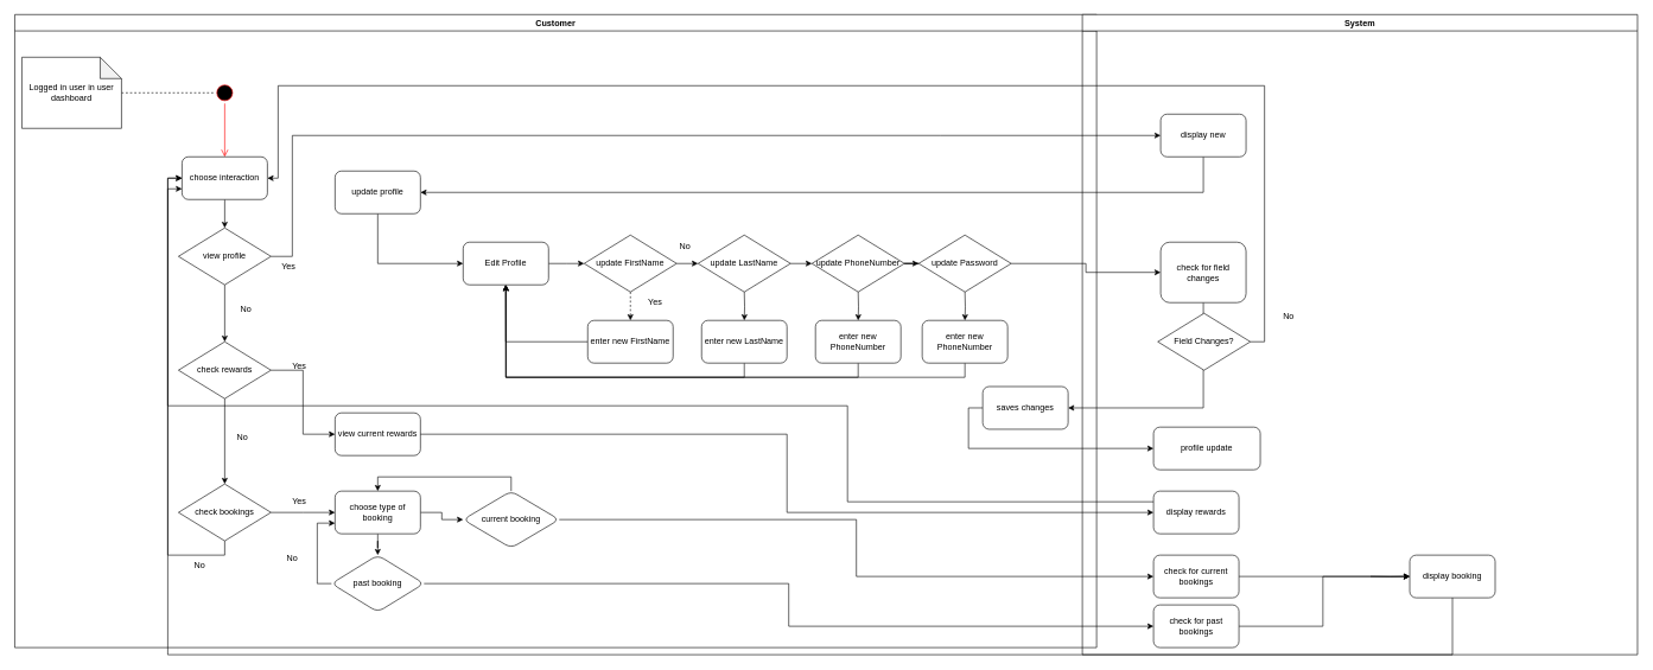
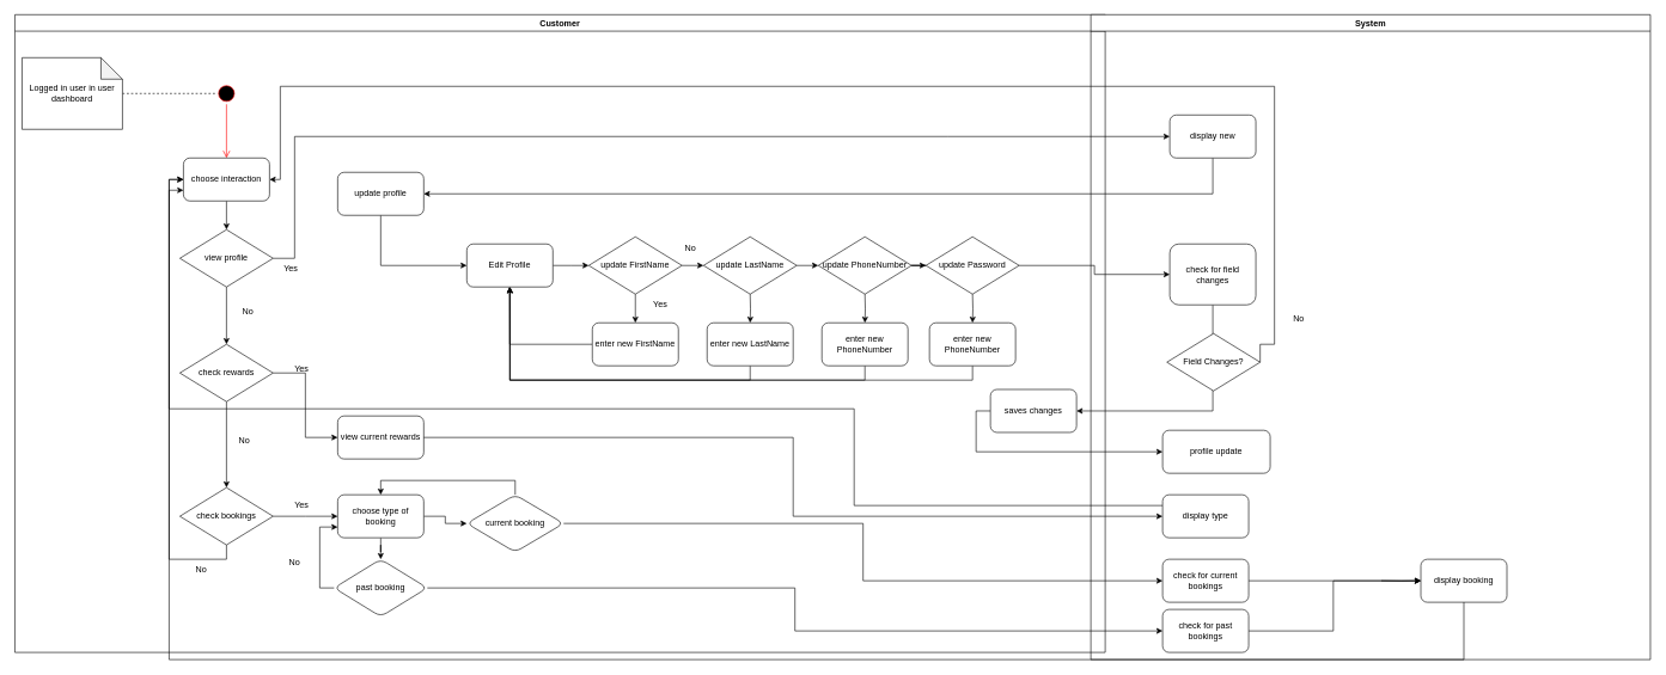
  <mxCell id="0" />
  <mxCell id="1" parent="0" />
  <mxCell id="2" value="" style="ellipse;html=1;shape=startState;fillColor=#000000;strokeColor=#ff0000;" parent="1" vertex="1"><mxGeometry x="300" y="115" width="30" height="30" as="geometry" /></mxCell>
  <mxCell id="3" value="" style="edgeStyle=orthogonalEdgeStyle;html=1;verticalAlign=bottom;endArrow=open;endSize=8;strokeColor=#ff0000;rounded=0;entryX=0.5;entryY=0;entryDx=0;entryDy=0;" parent="1" source="2" target="7" edge="1"><mxGeometry relative="1" as="geometry"><mxPoint x="315" y="205" as="targetPoint" /></mxGeometry></mxCell>
  <mxCell id="4" style="edgeStyle=orthogonalEdgeStyle;rounded=0;orthogonalLoop=1;jettySize=auto;html=1;entryX=0;entryY=0.5;entryDx=0;entryDy=0;endArrow=none;endFill=0;dashed=1;" parent="1" source="5" target="2" edge="1"><mxGeometry relative="1" as="geometry" /></mxCell>
  <mxCell id="5" value="Logged in user in user dashboard" style="shape=note;whiteSpace=wrap;html=1;backgroundOutline=1;darkOpacity=0.05;" parent="1" vertex="1"><mxGeometry x="30" y="80" width="140" height="100" as="geometry" /></mxCell>
  <mxCell id="6" style="edgeStyle=orthogonalEdgeStyle;rounded=0;orthogonalLoop=1;jettySize=auto;html=1;entryX=0.5;entryY=0;entryDx=0;entryDy=0;" parent="1" source="7" target="10" edge="1"><mxGeometry relative="1" as="geometry" /></mxCell>
  <mxCell id="7" value="choose interaction" style="rounded=1;whiteSpace=wrap;html=1;" parent="1" vertex="1"><mxGeometry x="255" y="220" width="120" height="60" as="geometry" /></mxCell>
  <mxCell id="8" value="" style="edgeStyle=orthogonalEdgeStyle;rounded=0;orthogonalLoop=1;jettySize=auto;html=1;entryX=0.5;entryY=0;entryDx=0;entryDy=0;" parent="1" source="10" target="13" edge="1"><mxGeometry relative="1" as="geometry"><mxPoint x="315" y="450" as="targetPoint" /></mxGeometry></mxCell>
  <mxCell id="9" style="edgeStyle=orthogonalEdgeStyle;rounded=0;orthogonalLoop=1;jettySize=auto;html=1;exitX=1;exitY=0.5;exitDx=0;exitDy=0;entryX=0;entryY=0.5;entryDx=0;entryDy=0;" parent="1" source="10" target="15" edge="1"><mxGeometry relative="1" as="geometry"><Array as="points"><mxPoint x="410" y="360" /><mxPoint x="410" y="190" /><mxPoint x="1320" y="190" /></Array></mxGeometry></mxCell>
  <mxCell id="10" value="view profile" style="rhombus;whiteSpace=wrap;html=1;" parent="1" vertex="1"><mxGeometry x="250" y="320" width="130" height="80" as="geometry" /></mxCell>
  <mxCell id="11" value="" style="edgeStyle=orthogonalEdgeStyle;rounded=0;orthogonalLoop=1;jettySize=auto;html=1;" parent="1" source="13" target="21" edge="1"><mxGeometry relative="1" as="geometry" /></mxCell>
  <mxCell id="12" style="edgeStyle=orthogonalEdgeStyle;rounded=0;orthogonalLoop=1;jettySize=auto;html=1;exitX=1;exitY=0.5;exitDx=0;exitDy=0;entryX=0;entryY=0.5;entryDx=0;entryDy=0;" parent="1" source="13" target="48" edge="1"><mxGeometry relative="1" as="geometry" /></mxCell>
  <mxCell id="13" value="check rewards" style="rhombus;whiteSpace=wrap;html=1;" parent="1" vertex="1"><mxGeometry x="250" y="480" width="130" height="80" as="geometry" /></mxCell>
  <mxCell id="14" style="edgeStyle=orthogonalEdgeStyle;rounded=0;orthogonalLoop=1;jettySize=auto;html=1;exitX=0.5;exitY=1;exitDx=0;exitDy=0;entryX=1;entryY=0.5;entryDx=0;entryDy=0;" parent="1" source="15" target="17" edge="1"><mxGeometry relative="1" as="geometry" /></mxCell>
  <mxCell id="15" value="display new" style="rounded=1;whiteSpace=wrap;html=1;" parent="1" vertex="1"><mxGeometry x="1630" y="160" width="120" height="60" as="geometry" /></mxCell>
  <mxCell id="16" style="edgeStyle=orthogonalEdgeStyle;rounded=0;orthogonalLoop=1;jettySize=auto;html=1;exitX=0.5;exitY=1;exitDx=0;exitDy=0;entryX=0;entryY=0.5;entryDx=0;entryDy=0;" parent="1" source="17" target="23" edge="1"><mxGeometry relative="1" as="geometry"><mxPoint x="530" y="330" as="targetPoint" /></mxGeometry></mxCell>
  <mxCell id="17" value="update profile" style="rounded=1;whiteSpace=wrap;html=1;" parent="1" vertex="1"><mxGeometry x="470" y="240" width="120" height="60" as="geometry" /></mxCell>
  <mxCell id="18" value="profile update" style="rounded=1;whiteSpace=wrap;html=1;" parent="1" vertex="1"><mxGeometry x="1620" y="600" width="150" height="60" as="geometry" /></mxCell>
  <mxCell id="19" style="edgeStyle=orthogonalEdgeStyle;rounded=0;orthogonalLoop=1;jettySize=auto;html=1;exitX=1;exitY=0.5;exitDx=0;exitDy=0;" parent="1" source="21" edge="1"><mxGeometry relative="1" as="geometry"><mxPoint x="470" y="720" as="targetPoint" /></mxGeometry></mxCell>
  <mxCell id="20" style="edgeStyle=orthogonalEdgeStyle;rounded=0;orthogonalLoop=1;jettySize=auto;html=1;exitX=0.5;exitY=1;exitDx=0;exitDy=0;entryX=0;entryY=0.5;entryDx=0;entryDy=0;" parent="1" source="21" target="7" edge="1"><mxGeometry relative="1" as="geometry"><mxPoint x="315" y="830" as="targetPoint" /></mxGeometry></mxCell>
  <mxCell id="21" value="check bookings" style="rhombus;whiteSpace=wrap;html=1;" parent="1" vertex="1"><mxGeometry x="250" y="680" width="130" height="80" as="geometry" /></mxCell>
  <mxCell id="22" style="edgeStyle=orthogonalEdgeStyle;rounded=0;orthogonalLoop=1;jettySize=auto;html=1;exitX=1;exitY=0.5;exitDx=0;exitDy=0;" parent="1" source="23" edge="1"><mxGeometry relative="1" as="geometry"><mxPoint x="820" y="370" as="targetPoint" /></mxGeometry></mxCell>
  <mxCell id="23" value="Edit Profile" style="rounded=1;whiteSpace=wrap;html=1;" parent="1" vertex="1"><mxGeometry x="650" y="340" width="120" height="60" as="geometry" /></mxCell>
- <mxCell id="24" style="edgeStyle=orthogonalEdgeStyle;rounded=0;orthogonalLoop=1;jettySize=auto;html=1;exitX=0.5;exitY=1;exitDx=0;exitDy=0;entryX=0.5;entryY=0;entryDx=0;entryDy=0;dashed=1;" parent="1" source="26" target="28" edge="1"><mxGeometry relative="1" as="geometry" /></mxCell>
+ <mxCell id="24" style="edgeStyle=orthogonalEdgeStyle;rounded=0;orthogonalLoop=1;jettySize=auto;html=1;exitX=0.5;exitY=1;exitDx=0;exitDy=0;entryX=0.5;entryY=0;entryDx=0;entryDy=0;" parent="1" source="26" target="28" edge="1"><mxGeometry relative="1" as="geometry" /></mxCell>
  <mxCell id="25" style="edgeStyle=orthogonalEdgeStyle;rounded=0;orthogonalLoop=1;jettySize=auto;html=1;exitX=1;exitY=0.5;exitDx=0;exitDy=0;entryX=0;entryY=0.5;entryDx=0;entryDy=0;entryPerimeter=0;" parent="1" source="26" target="30" edge="1"><mxGeometry relative="1" as="geometry" /></mxCell>
  <mxCell id="26" value="update FirstName" style="rhombus;whiteSpace=wrap;html=1;" parent="1" vertex="1"><mxGeometry x="820" y="330" width="130" height="80" as="geometry" /></mxCell>
  <mxCell id="27" style="edgeStyle=orthogonalEdgeStyle;rounded=0;orthogonalLoop=1;jettySize=auto;html=1;exitX=0;exitY=0.5;exitDx=0;exitDy=0;" parent="1" source="28" target="23" edge="1"><mxGeometry relative="1" as="geometry" /></mxCell>
  <mxCell id="28" value="enter new FirstName" style="rounded=1;whiteSpace=wrap;html=1;" parent="1" vertex="1"><mxGeometry x="825" y="450" width="120" height="60" as="geometry" /></mxCell>
  <mxCell id="29" style="edgeStyle=orthogonalEdgeStyle;rounded=0;orthogonalLoop=1;jettySize=auto;html=1;exitX=1;exitY=0.5;exitDx=0;exitDy=0;entryX=0;entryY=0.5;entryDx=0;entryDy=0;" parent="1" source="30" target="35" edge="1"><mxGeometry relative="1" as="geometry" /></mxCell>
  <mxCell id="30" value="update LastName" style="rhombus;whiteSpace=wrap;html=1;" parent="1" vertex="1"><mxGeometry x="980" y="330" width="130" height="80" as="geometry" /></mxCell>
  <mxCell id="31" style="edgeStyle=orthogonalEdgeStyle;rounded=0;orthogonalLoop=1;jettySize=auto;html=1;exitX=0.5;exitY=1;exitDx=0;exitDy=0;entryX=0.5;entryY=0;entryDx=0;entryDy=0;" parent="1" target="33" edge="1"><mxGeometry relative="1" as="geometry"><mxPoint x="1045" y="410" as="sourcePoint" /></mxGeometry></mxCell>
  <mxCell id="32" style="edgeStyle=orthogonalEdgeStyle;rounded=0;orthogonalLoop=1;jettySize=auto;html=1;exitX=0.5;exitY=1;exitDx=0;exitDy=0;" parent="1" source="33" edge="1"><mxGeometry relative="1" as="geometry"><mxPoint x="710" y="400" as="targetPoint" /></mxGeometry></mxCell>
  <mxCell id="33" value="enter new LastName" style="rounded=1;whiteSpace=wrap;html=1;" parent="1" vertex="1"><mxGeometry x="985" y="450" width="120" height="60" as="geometry" /></mxCell>
  <mxCell id="34" style="edgeStyle=orthogonalEdgeStyle;rounded=0;orthogonalLoop=1;jettySize=auto;html=1;entryX=0;entryY=0.5;entryDx=0;entryDy=0;" parent="1" source="35" target="40" edge="1"><mxGeometry relative="1" as="geometry" /></mxCell>
  <mxCell id="35" value="update PhoneNumber" style="rhombus;whiteSpace=wrap;html=1;" parent="1" vertex="1"><mxGeometry x="1140" y="330" width="130" height="80" as="geometry" /></mxCell>
  <mxCell id="36" style="edgeStyle=orthogonalEdgeStyle;rounded=0;orthogonalLoop=1;jettySize=auto;html=1;exitX=0.5;exitY=1;exitDx=0;exitDy=0;entryX=0.5;entryY=1;entryDx=0;entryDy=0;" parent="1" source="37" target="23" edge="1"><mxGeometry relative="1" as="geometry" /></mxCell>
  <mxCell id="37" value="enter new PhoneNumber" style="rounded=1;whiteSpace=wrap;html=1;" parent="1" vertex="1"><mxGeometry x="1145" y="450" width="120" height="60" as="geometry" /></mxCell>
  <mxCell id="38" style="edgeStyle=orthogonalEdgeStyle;rounded=0;orthogonalLoop=1;jettySize=auto;html=1;exitX=0.5;exitY=1;exitDx=0;exitDy=0;entryX=0.5;entryY=0;entryDx=0;entryDy=0;" parent="1" target="37" edge="1"><mxGeometry relative="1" as="geometry"><mxPoint x="1205" y="410" as="sourcePoint" /></mxGeometry></mxCell>
  <mxCell id="39" style="edgeStyle=orthogonalEdgeStyle;rounded=0;orthogonalLoop=1;jettySize=auto;html=1;exitX=1;exitY=0.5;exitDx=0;exitDy=0;" parent="1" source="40" target="45" edge="1"><mxGeometry relative="1" as="geometry" /></mxCell>
  <mxCell id="40" value="update Password" style="rhombus;whiteSpace=wrap;html=1;" parent="1" vertex="1"><mxGeometry x="1290" y="330" width="130" height="80" as="geometry" /></mxCell>
  <mxCell id="41" style="edgeStyle=orthogonalEdgeStyle;rounded=0;orthogonalLoop=1;jettySize=auto;html=1;entryX=0.5;entryY=1;entryDx=0;entryDy=0;" edge="1" parent="1" source="42" target="23"><mxGeometry relative="1" as="geometry"><Array as="points"><mxPoint x="1355" y="530" /><mxPoint x="710" y="530" /></Array></mxGeometry></mxCell>
  <mxCell id="42" value="enter new PhoneNumber" style="rounded=1;whiteSpace=wrap;html=1;" parent="1" vertex="1"><mxGeometry x="1295" y="450" width="120" height="60" as="geometry" /></mxCell>
  <mxCell id="43" style="edgeStyle=orthogonalEdgeStyle;rounded=0;orthogonalLoop=1;jettySize=auto;html=1;exitX=0.5;exitY=1;exitDx=0;exitDy=0;entryX=0.5;entryY=0;entryDx=0;entryDy=0;" parent="1" target="42" edge="1"><mxGeometry relative="1" as="geometry"><mxPoint x="1355" y="410" as="sourcePoint" /></mxGeometry></mxCell>
  <mxCell id="44" style="edgeStyle=orthogonalEdgeStyle;rounded=0;orthogonalLoop=1;jettySize=auto;html=1;exitX=0.5;exitY=1;exitDx=0;exitDy=0;entryX=1;entryY=0.5;entryDx=0;entryDy=0;" parent="1" source="45" target="47" edge="1"><mxGeometry relative="1" as="geometry" /></mxCell>
  <mxCell id="45" value="check for field changes" style="rounded=1;whiteSpace=wrap;html=1;" parent="1" vertex="1"><mxGeometry x="1630" y="340" width="120" height="85" as="geometry" /></mxCell>
  <mxCell id="46" style="edgeStyle=orthogonalEdgeStyle;rounded=0;orthogonalLoop=1;jettySize=auto;html=1;entryX=0;entryY=0.5;entryDx=0;entryDy=0;" parent="1" source="47" target="18" edge="1"><mxGeometry relative="1" as="geometry"><Array as="points"><mxPoint x="1360" y="630" /></Array></mxGeometry></mxCell>
  <mxCell id="47" value="saves changes" style="rounded=1;whiteSpace=wrap;html=1;" parent="1" vertex="1"><mxGeometry x="1380" y="543" width="120" height="60" as="geometry" /></mxCell>
  <mxCell id="48" value="view current rewards" style="rounded=1;whiteSpace=wrap;html=1;" parent="1" vertex="1"><mxGeometry x="470" y="580" width="120" height="60" as="geometry" /></mxCell>
  <mxCell id="49" style="edgeStyle=orthogonalEdgeStyle;rounded=0;orthogonalLoop=1;jettySize=auto;html=1;entryX=0;entryY=0.5;entryDx=0;entryDy=0;exitX=0;exitY=0.25;exitDx=0;exitDy=0;" parent="1" source="51" target="7" edge="1"><mxGeometry relative="1" as="geometry"><Array as="points"><mxPoint x="1190" y="705" /><mxPoint x="1190" y="570" /><mxPoint x="235" y="570" /><mxPoint x="235" y="250" /></Array><mxPoint x="1250" y="600" as="sourcePoint" /></mxGeometry></mxCell>
  <mxCell id="50" style="edgeStyle=orthogonalEdgeStyle;rounded=0;orthogonalLoop=1;jettySize=auto;html=1;exitX=1;exitY=0.5;exitDx=0;exitDy=0;entryX=0;entryY=0.5;entryDx=0;entryDy=0;" parent="1" source="48" target="51" edge="1"><mxGeometry relative="1" as="geometry"><mxPoint x="815.005" y="639.92" as="sourcePoint" /></mxGeometry></mxCell>
- <mxCell id="51" value="display rewards" style="rounded=1;whiteSpace=wrap;html=1;" parent="1" vertex="1"><mxGeometry x="1620" y="690" width="120" height="60" as="geometry" /></mxCell>
+ <mxCell id="51" value="display type" style="rounded=1;whiteSpace=wrap;html=1;" parent="1" vertex="1"><mxGeometry x="1620" y="690" width="120" height="60" as="geometry" /></mxCell>
  <mxCell id="52" value="" style="edgeStyle=orthogonalEdgeStyle;rounded=0;orthogonalLoop=1;jettySize=auto;html=1;" parent="1" source="54" target="59" edge="1"><mxGeometry relative="1" as="geometry" /></mxCell>
  <mxCell id="53" style="edgeStyle=orthogonalEdgeStyle;rounded=0;orthogonalLoop=1;jettySize=auto;html=1;exitX=1;exitY=0.5;exitDx=0;exitDy=0;entryX=0;entryY=0.5;entryDx=0;entryDy=0;" parent="1" source="54" target="62" edge="1"><mxGeometry relative="1" as="geometry" /></mxCell>
  <mxCell id="54" value="choose type of booking" style="rounded=1;whiteSpace=wrap;html=1;" parent="1" vertex="1"><mxGeometry x="470" y="690" width="120" height="60" as="geometry" /></mxCell>
  <mxCell id="55" style="edgeStyle=orthogonalEdgeStyle;rounded=0;orthogonalLoop=1;jettySize=auto;html=1;exitX=1;exitY=0.5;exitDx=0;exitDy=0;" parent="1" source="56" edge="1"><mxGeometry relative="1" as="geometry"><mxPoint x="1980" y="810" as="targetPoint" /></mxGeometry></mxCell>
  <mxCell id="56" value="check for current bookings" style="rounded=1;whiteSpace=wrap;html=1;" parent="1" vertex="1"><mxGeometry x="1620" y="780" width="120" height="60" as="geometry" /></mxCell>
  <mxCell id="57" style="edgeStyle=orthogonalEdgeStyle;rounded=0;orthogonalLoop=1;jettySize=auto;html=1;exitX=1;exitY=0.5;exitDx=0;exitDy=0;entryX=0;entryY=0.5;entryDx=0;entryDy=0;" parent="1" source="59" target="67" edge="1"><mxGeometry relative="1" as="geometry" /></mxCell>
  <mxCell id="58" style="edgeStyle=orthogonalEdgeStyle;rounded=0;orthogonalLoop=1;jettySize=auto;html=1;exitX=0;exitY=0.5;exitDx=0;exitDy=0;entryX=0;entryY=0.75;entryDx=0;entryDy=0;" parent="1" source="59" target="54" edge="1"><mxGeometry relative="1" as="geometry" /></mxCell>
  <mxCell id="59" value="past booking" style="rhombus;whiteSpace=wrap;html=1;rounded=1;" parent="1" vertex="1"><mxGeometry x="465" y="780" width="130" height="80" as="geometry" /></mxCell>
  <mxCell id="60" style="edgeStyle=orthogonalEdgeStyle;rounded=0;orthogonalLoop=1;jettySize=auto;html=1;exitX=1;exitY=0.5;exitDx=0;exitDy=0;entryX=0;entryY=0.5;entryDx=0;entryDy=0;" parent="1" source="62" target="56" edge="1"><mxGeometry relative="1" as="geometry" /></mxCell>
  <mxCell id="61" style="edgeStyle=orthogonalEdgeStyle;rounded=0;orthogonalLoop=1;jettySize=auto;html=1;exitX=0.5;exitY=0;exitDx=0;exitDy=0;entryX=0.5;entryY=0;entryDx=0;entryDy=0;" parent="1" source="62" target="54" edge="1"><mxGeometry relative="1" as="geometry"><Array as="points"><mxPoint x="718" y="670" /><mxPoint x="530" y="670" /></Array></mxGeometry></mxCell>
  <mxCell id="62" value="current booking" style="rhombus;whiteSpace=wrap;html=1;rounded=1;" parent="1" vertex="1"><mxGeometry x="650" y="690" width="135" height="80" as="geometry" /></mxCell>
  <mxCell id="63" style="edgeStyle=orthogonalEdgeStyle;rounded=0;orthogonalLoop=1;jettySize=auto;html=1;entryX=0;entryY=0.75;entryDx=0;entryDy=0;" parent="1" source="64" target="7" edge="1"><mxGeometry relative="1" as="geometry"><mxPoint x="250" y="260" as="targetPoint" /><Array as="points"><mxPoint x="2040" y="920" /><mxPoint x="235" y="920" /><mxPoint x="235" y="265" /></Array></mxGeometry></mxCell>
  <mxCell id="64" value="display booking" style="rounded=1;whiteSpace=wrap;html=1;" parent="1" vertex="1"><mxGeometry x="1980" y="780" width="120" height="60" as="geometry" /></mxCell>
  <mxCell id="65" style="edgeStyle=orthogonalEdgeStyle;rounded=0;orthogonalLoop=1;jettySize=auto;html=1;exitX=1;exitY=0.5;exitDx=0;exitDy=0;" parent="1" target="64" edge="1"><mxGeometry relative="1" as="geometry"><mxPoint x="1925" y="810" as="sourcePoint" /></mxGeometry></mxCell>
  <mxCell id="66" style="edgeStyle=orthogonalEdgeStyle;rounded=0;orthogonalLoop=1;jettySize=auto;html=1;exitX=1;exitY=0.5;exitDx=0;exitDy=0;entryX=0;entryY=0.5;entryDx=0;entryDy=0;" parent="1" source="67" target="64" edge="1"><mxGeometry relative="1" as="geometry"><Array as="points"><mxPoint x="1858" y="880" /><mxPoint x="1858" y="810" /></Array><mxPoint x="1857.5" y="848.32" as="targetPoint" /></mxGeometry></mxCell>
  <mxCell id="67" value="check for past bookings" style="rounded=1;whiteSpace=wrap;html=1;" parent="1" vertex="1"><mxGeometry x="1620" y="850" width="120" height="60" as="geometry" /></mxCell>
  <mxCell id="68" value="Customer" style="swimlane;whiteSpace=wrap;html=1;" parent="1" vertex="1"><mxGeometry x="20" width="1520" height="890" as="geometry" y="20" /></mxCell>
  <mxCell id="69" value="No" style="text;html=1;strokeColor=none;fillColor=none;align=center;verticalAlign=middle;whiteSpace=wrap;rounded=0;" vertex="1" parent="68"><mxGeometry x="295" y="400" width="60" height="30" as="geometry" /></mxCell>
  <mxCell id="70" value="No" style="text;html=1;strokeColor=none;fillColor=none;align=center;verticalAlign=middle;whiteSpace=wrap;rounded=0;" vertex="1" parent="68"><mxGeometry x="290" y="580" width="60" height="30" as="geometry" /></mxCell>
  <mxCell id="71" value="No" style="text;html=1;strokeColor=none;fillColor=none;align=center;verticalAlign=middle;whiteSpace=wrap;rounded=0;" vertex="1" parent="68"><mxGeometry x="230" y="760" width="60" height="30" as="geometry" /></mxCell>
  <mxCell id="72" value="Yes" style="text;html=1;strokeColor=none;fillColor=none;align=center;verticalAlign=middle;whiteSpace=wrap;rounded=0;" vertex="1" parent="68"><mxGeometry x="370" y="480" width="60" height="30" as="geometry" /></mxCell>
  <mxCell id="73" value="Yes" style="text;html=1;strokeColor=none;fillColor=none;align=center;verticalAlign=middle;whiteSpace=wrap;rounded=0;" vertex="1" parent="68"><mxGeometry x="355" y="340" width="60" height="30" as="geometry" /></mxCell>
  <mxCell id="74" value="Yes" style="text;html=1;strokeColor=none;fillColor=none;align=center;verticalAlign=middle;whiteSpace=wrap;rounded=0;" vertex="1" parent="68"><mxGeometry x="370" y="670" width="60" height="30" as="geometry" /></mxCell>
  <mxCell id="75" value="No" style="text;html=1;strokeColor=none;fillColor=none;align=center;verticalAlign=middle;whiteSpace=wrap;rounded=0;" vertex="1" parent="68"><mxGeometry x="360" y="750" width="60" height="30" as="geometry" /></mxCell>
  <mxCell id="76" value="Yes" style="text;html=1;strokeColor=none;fillColor=none;align=center;verticalAlign=middle;whiteSpace=wrap;rounded=0;" vertex="1" parent="68"><mxGeometry x="870" y="390" width="60" height="30" as="geometry" /></mxCell>
  <mxCell id="77" value="No" style="text;html=1;strokeColor=none;fillColor=none;align=center;verticalAlign=middle;whiteSpace=wrap;rounded=0;" vertex="1" parent="68"><mxGeometry x="912" y="311" width="60" height="30" as="geometry" /></mxCell>
  <mxCell id="78" value="System" style="swimlane;whiteSpace=wrap;html=1;" parent="1" vertex="1"><mxGeometry x="1520" width="780" height="900" as="geometry" y="20" /></mxCell>
- <mxCell id="79" value="Field Changes?" style="rhombus;whiteSpace=wrap;html=1;" vertex="1" parent="78"><mxGeometry x="106" y="420" width="130" height="80" as="geometry" /></mxCell>
+ <mxCell id="79" value="Field Changes?" style="rhombus;whiteSpace=wrap;html=1;" vertex="1" parent="78"><mxGeometry x="106" y="445" width="130" height="80" as="geometry" /></mxCell>
  <mxCell id="80" value="No" style="text;html=1;strokeColor=none;fillColor=none;align=center;verticalAlign=middle;whiteSpace=wrap;rounded=0;" vertex="1" parent="78"><mxGeometry x="260" y="410" width="60" height="30" as="geometry" /></mxCell>
  <mxCell id="81" style="edgeStyle=orthogonalEdgeStyle;rounded=0;orthogonalLoop=1;jettySize=auto;html=1;exitX=1;exitY=0.5;exitDx=0;exitDy=0;entryX=1;entryY=0.5;entryDx=0;entryDy=0;" edge="1" parent="1" source="79" target="7"><mxGeometry relative="1" as="geometry"><Array as="points"><mxPoint x="1776" y="480" /><mxPoint x="1776" y="120" /><mxPoint x="390" y="120" /><mxPoint x="390" y="250" /></Array></mxGeometry></mxCell>
